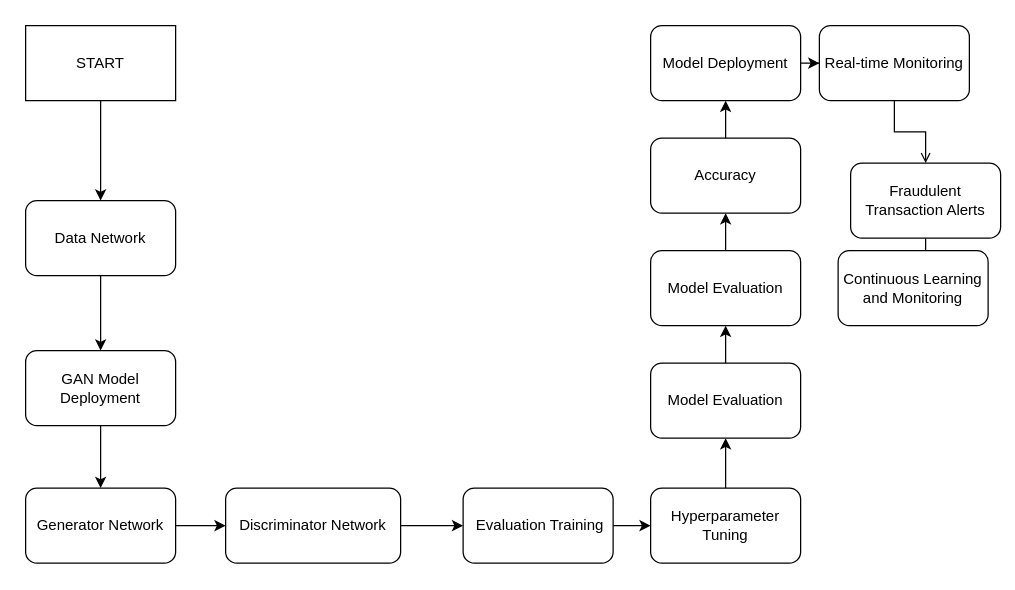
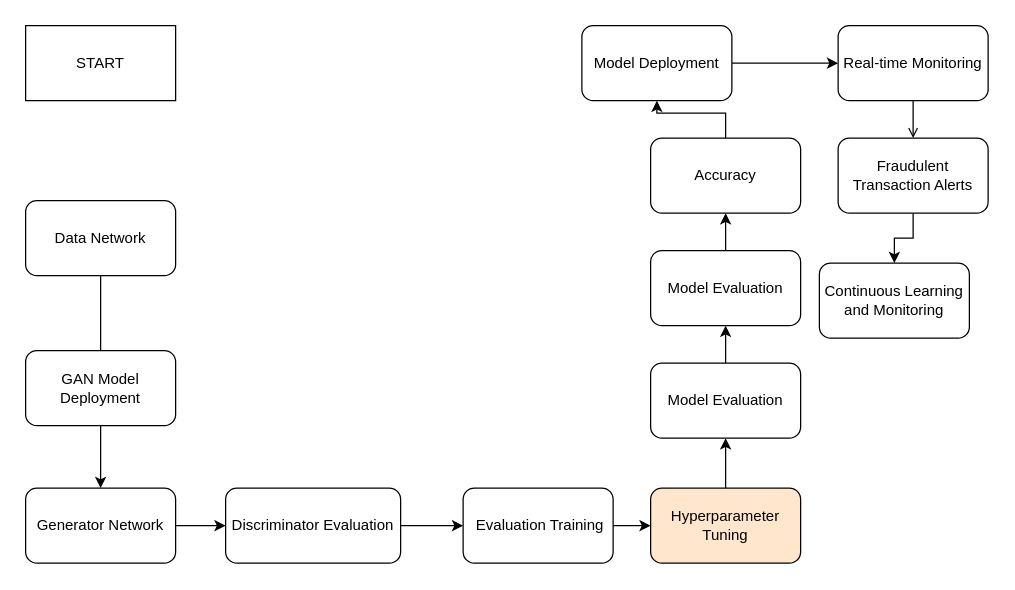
  <mxCell id="0" />
  <mxCell id="1" parent="0" />
- <mxCell id="2" value="" style="edgeStyle=orthogonalEdgeStyle;rounded=0;orthogonalLoop=1;jettySize=auto;html=1;" edge="1" parent="1" source="3" target="5"><mxGeometry relative="1" as="geometry" /></mxCell>
  <mxCell id="3" value="START" style="rounded=0;whiteSpace=wrap;html=1;" vertex="1" parent="1"><mxGeometry x="20" y="20" width="120" height="60" as="geometry" /></mxCell>
- <mxCell id="4" value="" style="edgeStyle=orthogonalEdgeStyle;rounded=0;orthogonalLoop=1;jettySize=auto;html=1;" edge="1" parent="1" source="5" target="7"><mxGeometry relative="1" as="geometry" /></mxCell>
+ <mxCell id="4" value="" style="edgeStyle=orthogonalEdgeStyle;rounded=0;orthogonalLoop=1;jettySize=auto;html=1;endArrow=none;" edge="1" parent="1" source="5" target="7"><mxGeometry relative="1" as="geometry" /></mxCell>
  <mxCell id="5" value="Data Network" style="rounded=1;whiteSpace=wrap;html=1;" vertex="1" parent="1"><mxGeometry x="20" y="160" width="120" height="60" as="geometry" /></mxCell>
  <mxCell id="6" value="" style="edgeStyle=orthogonalEdgeStyle;rounded=0;orthogonalLoop=1;jettySize=auto;html=1;" edge="1" parent="1" source="7" target="9"><mxGeometry relative="1" as="geometry" /></mxCell>
  <mxCell id="7" value="GAN Model Deployment" style="rounded=1;whiteSpace=wrap;html=1;" vertex="1" parent="1"><mxGeometry x="20" y="280" width="120" height="60" as="geometry" /></mxCell>
  <mxCell id="8" value="" style="edgeStyle=orthogonalEdgeStyle;rounded=0;orthogonalLoop=1;jettySize=auto;html=1;" edge="1" parent="1" source="9" target="11"><mxGeometry relative="1" as="geometry" /></mxCell>
  <mxCell id="9" value="Generator Network" style="rounded=1;whiteSpace=wrap;html=1;" vertex="1" parent="1"><mxGeometry x="20" y="390" width="120" height="60" as="geometry" /></mxCell>
  <mxCell id="10" value="" style="edgeStyle=orthogonalEdgeStyle;rounded=0;orthogonalLoop=1;jettySize=auto;html=1;" edge="1" parent="1" source="11" target="13"><mxGeometry relative="1" as="geometry" /></mxCell>
- <mxCell id="11" value="Discriminator Network" style="rounded=1;whiteSpace=wrap;html=1;" vertex="1" parent="1"><mxGeometry x="180" y="390" width="140" height="60" as="geometry" /></mxCell>
+ <mxCell id="11" value="Discriminator Evaluation" style="rounded=1;whiteSpace=wrap;html=1;" vertex="1" parent="1"><mxGeometry x="180" y="390" width="140" height="60" as="geometry" /></mxCell>
  <mxCell id="12" value="" style="edgeStyle=orthogonalEdgeStyle;rounded=0;orthogonalLoop=1;jettySize=auto;html=1;" edge="1" parent="1" source="13" target="15"><mxGeometry relative="1" as="geometry" /></mxCell>
  <mxCell id="13" value="&amp;nbsp;Evaluation Training" style="rounded=1;whiteSpace=wrap;html=1;" vertex="1" parent="1"><mxGeometry x="370" y="390" width="120" height="60" as="geometry" /></mxCell>
  <mxCell id="14" value="" style="edgeStyle=orthogonalEdgeStyle;rounded=0;orthogonalLoop=1;jettySize=auto;html=1;" edge="1" parent="1" source="15" target="17"><mxGeometry relative="1" as="geometry" /></mxCell>
- <mxCell id="15" value="Hyperparameter Tuning" style="rounded=1;whiteSpace=wrap;html=1;" vertex="1" parent="1"><mxGeometry x="520" y="390" width="120" height="60" as="geometry" /></mxCell>
+ <mxCell id="15" value="Hyperparameter Tuning" style="rounded=1;whiteSpace=wrap;html=1;fillColor=#ffe6cc;" vertex="1" parent="1"><mxGeometry x="520" y="390" width="120" height="60" as="geometry" /></mxCell>
  <mxCell id="16" value="" style="edgeStyle=orthogonalEdgeStyle;rounded=0;orthogonalLoop=1;jettySize=auto;html=1;" edge="1" parent="1" source="17" target="19"><mxGeometry relative="1" as="geometry" /></mxCell>
  <mxCell id="17" value="Model Evaluation" style="rounded=1;whiteSpace=wrap;html=1;" vertex="1" parent="1"><mxGeometry x="520" y="290" width="120" height="60" as="geometry" /></mxCell>
  <mxCell id="18" value="" style="edgeStyle=orthogonalEdgeStyle;rounded=0;orthogonalLoop=1;jettySize=auto;html=1;" edge="1" parent="1" source="19" target="21"><mxGeometry relative="1" as="geometry" /></mxCell>
  <mxCell id="19" value="Model Evaluation" style="rounded=1;whiteSpace=wrap;html=1;" vertex="1" parent="1"><mxGeometry x="520" y="200" width="120" height="60" as="geometry" /></mxCell>
  <mxCell id="20" value="" style="edgeStyle=orthogonalEdgeStyle;rounded=0;orthogonalLoop=1;jettySize=auto;html=1;" edge="1" parent="1" source="21" target="23"><mxGeometry relative="1" as="geometry" /></mxCell>
  <mxCell id="21" value="Accuracy" style="rounded=1;whiteSpace=wrap;html=1;" vertex="1" parent="1"><mxGeometry x="520" y="110" width="120" height="60" as="geometry" /></mxCell>
  <mxCell id="22" value="" style="edgeStyle=orthogonalEdgeStyle;rounded=0;orthogonalLoop=1;jettySize=auto;html=1;" edge="1" parent="1" source="23" target="25"><mxGeometry relative="1" as="geometry" /></mxCell>
- <mxCell id="23" value=" Model Deployment" style="rounded=1;whiteSpace=wrap;html=1;" vertex="1" parent="1"><mxGeometry x="520" y="20" width="120" height="60" as="geometry" /></mxCell>
+ <mxCell id="23" value=" Model Deployment" style="rounded=1;whiteSpace=wrap;html=1;" vertex="1" parent="1"><mxGeometry x="465" y="20" width="120" height="60" as="geometry" /></mxCell>
  <mxCell id="24" value="" style="edgeStyle=orthogonalEdgeStyle;rounded=0;orthogonalLoop=1;jettySize=auto;html=1;endArrow=open;" edge="1" parent="1" source="25" target="27"><mxGeometry relative="1" as="geometry" /></mxCell>
- <mxCell id="25" value=" Real-time Monitoring" style="rounded=1;whiteSpace=wrap;html=1;" vertex="1" parent="1"><mxGeometry x="655" y="20" width="120" height="60" as="geometry" /></mxCell>
+ <mxCell id="25" value=" Real-time Monitoring" style="rounded=1;whiteSpace=wrap;html=1;" vertex="1" parent="1"><mxGeometry x="670" y="20" width="120" height="60" as="geometry" /></mxCell>
  <mxCell id="26" value="" style="edgeStyle=orthogonalEdgeStyle;rounded=0;orthogonalLoop=1;jettySize=auto;html=1;" edge="1" parent="1" source="27" target="28"><mxGeometry relative="1" as="geometry" /></mxCell>
- <mxCell id="27" value=" Fraudulent Transaction Alerts" style="rounded=1;whiteSpace=wrap;html=1;" vertex="1" parent="1"><mxGeometry x="680" y="130" width="120" height="60" as="geometry" /></mxCell>
- <mxCell id="28" value=" Continuous Learning and Monitoring" style="rounded=1;whiteSpace=wrap;html=1;" vertex="1" parent="1"><mxGeometry x="670" y="200" width="120" height="60" as="geometry" /></mxCell>
+ <mxCell id="27" value=" Fraudulent Transaction Alerts" style="rounded=1;whiteSpace=wrap;html=1;" vertex="1" parent="1"><mxGeometry x="670" y="110" width="120" height="60" as="geometry" /></mxCell>
+ <mxCell id="28" value=" Continuous Learning and Monitoring" style="rounded=1;whiteSpace=wrap;html=1;" vertex="1" parent="1"><mxGeometry x="655" y="210" width="120" height="60" as="geometry" /></mxCell>
